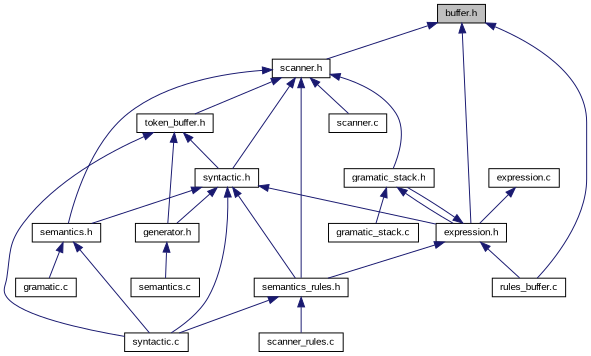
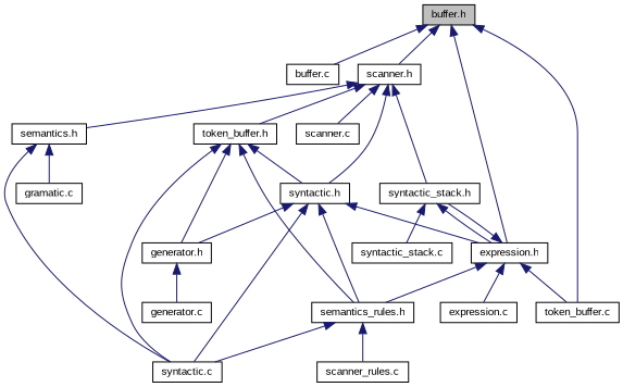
  digraph {
    fontname="Liberation Sans"
    node [color=black fillcolor=white fontname="Liberation Sans" fontsize=10 shape=record style=filled]
    edge [color=midnightblue dir=back fontname="Liberation Sans" fontsize=10 labelfontname=Helvetica labelfontsize=10 style=solid]
    n1 [fillcolor=grey75 fontcolor=black height=0.2 label="buffer.h" width=0.4]
+   n2 [height=0.2 label="buffer.c" width=0.4]
    n3 [height=0.2 label="scanner.h" width=0.4]
-   n4 [height=0.2 label="rules_buffer.c" width=0.4]
+   n4 [height=0.2 label="token_buffer.c" width=0.4]
    n5 [height=0.2 label="expression.h" width=0.4]
-   n6 [height=0.2 label="gramatic_stack.h" width=0.4]
+   n6 [height=0.2 label="syntactic_stack.h" width=0.4]
    n7 [height=0.2 label="syntactic.h" width=0.4]
    n8 [height=0.2 label="semantics.h" width=0.4]
    n9 [height=0.2 label="token_buffer.h" width=0.4]
    n10 [height=0.2 label="scanner.c" width=0.4]
    n11 [height=0.2 label="expression.c" width=0.4]
    n12 [height=0.2 label="semantics_rules.h" width=0.4]
-   n13 [height=0.2 label="gramatic_stack.c" width=0.4]
+   n13 [height=0.2 label="syntactic_stack.c" width=0.4]
    n14 [height=0.2 label="syntactic.c" width=0.4]
    n15 [height=0.2 label="generator.h" width=0.4]
    n16 [height=0.2 label="gramatic.c" width=0.4]
    n17 [height=0.2 label="scanner_rules.c" width=0.4]
-   n18 [height=0.2 label="semantics.c" width=0.4]
+   n18 [height=0.2 label="generator.c" width=0.4]
+   n1 -> n2
    n1 -> n3
    n1 -> n4
    n1 -> n5
    n3 -> n6
    n3 -> n7
    n3 -> n8
    n3 -> n9
    n3 -> n10
    n5 -> n4
    n5 -> n6
-   n11 -> n5
+   n5 -> n11
    n5 -> n12
    n6 -> n5
    n6 -> n13
    n7 -> n5
-   n7 -> n8
    n7 -> n12
    n7 -> n14
    n7 -> n15
    n8 -> n14
    n8 -> n16
    n9 -> n7
-   n3 -> n12
+   n9 -> n12
    n9 -> n14
    n9 -> n15
    n12 -> n14
    n12 -> n17
    n15 -> n18
  }
